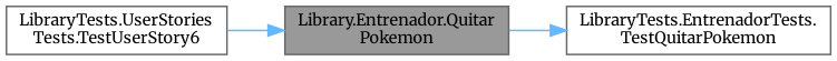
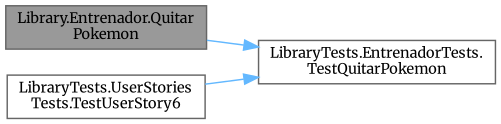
  digraph {
    fontname=Merriweather
    rankdir=RL
    node [color=grey40 fillcolor=white fontname=Merriweather fontsize=10 shape=box style=filled]
    edge [color=steelblue1 dir=back fontname=Merriweather fontsize=10 labelfontname=Helvetica labelfontsize=10 style=solid]
    n1 [color=gray40 fillcolor=grey60 fontcolor=black height=0.2 label="Library.Entrenador.Quitar\lPokemon" width=0.4]
    n2 [height=0.2 label="LibraryTests.UserStories\lTests.TestUserStory6" width=0.4]
    n3 [height=0.2 label="LibraryTests.EntrenadorTests.\lTestQuitarPokemon" width=0.4]
-   n1 -> n2
+   n3 -> n2
    n3 -> n1
  }
